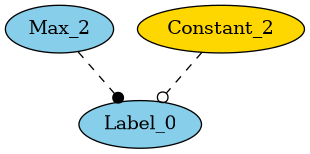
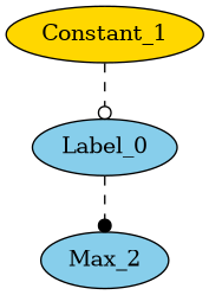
  digraph {
    node [color=black fillcolor=skyblue shape=ellipse style=filled]
    edge [style=dashed]
    Label_0
    Max_2
-   Constant_1 [fillcolor=gold label=Constant_2]
-   Max_2 -> Label_0 [arrowhead=dot]
+   Constant_1 [fillcolor=gold]
+   Label_0 -> Max_2 [arrowhead=dot]
    Constant_1 -> Label_0 [arrowhead=odot]
  }
